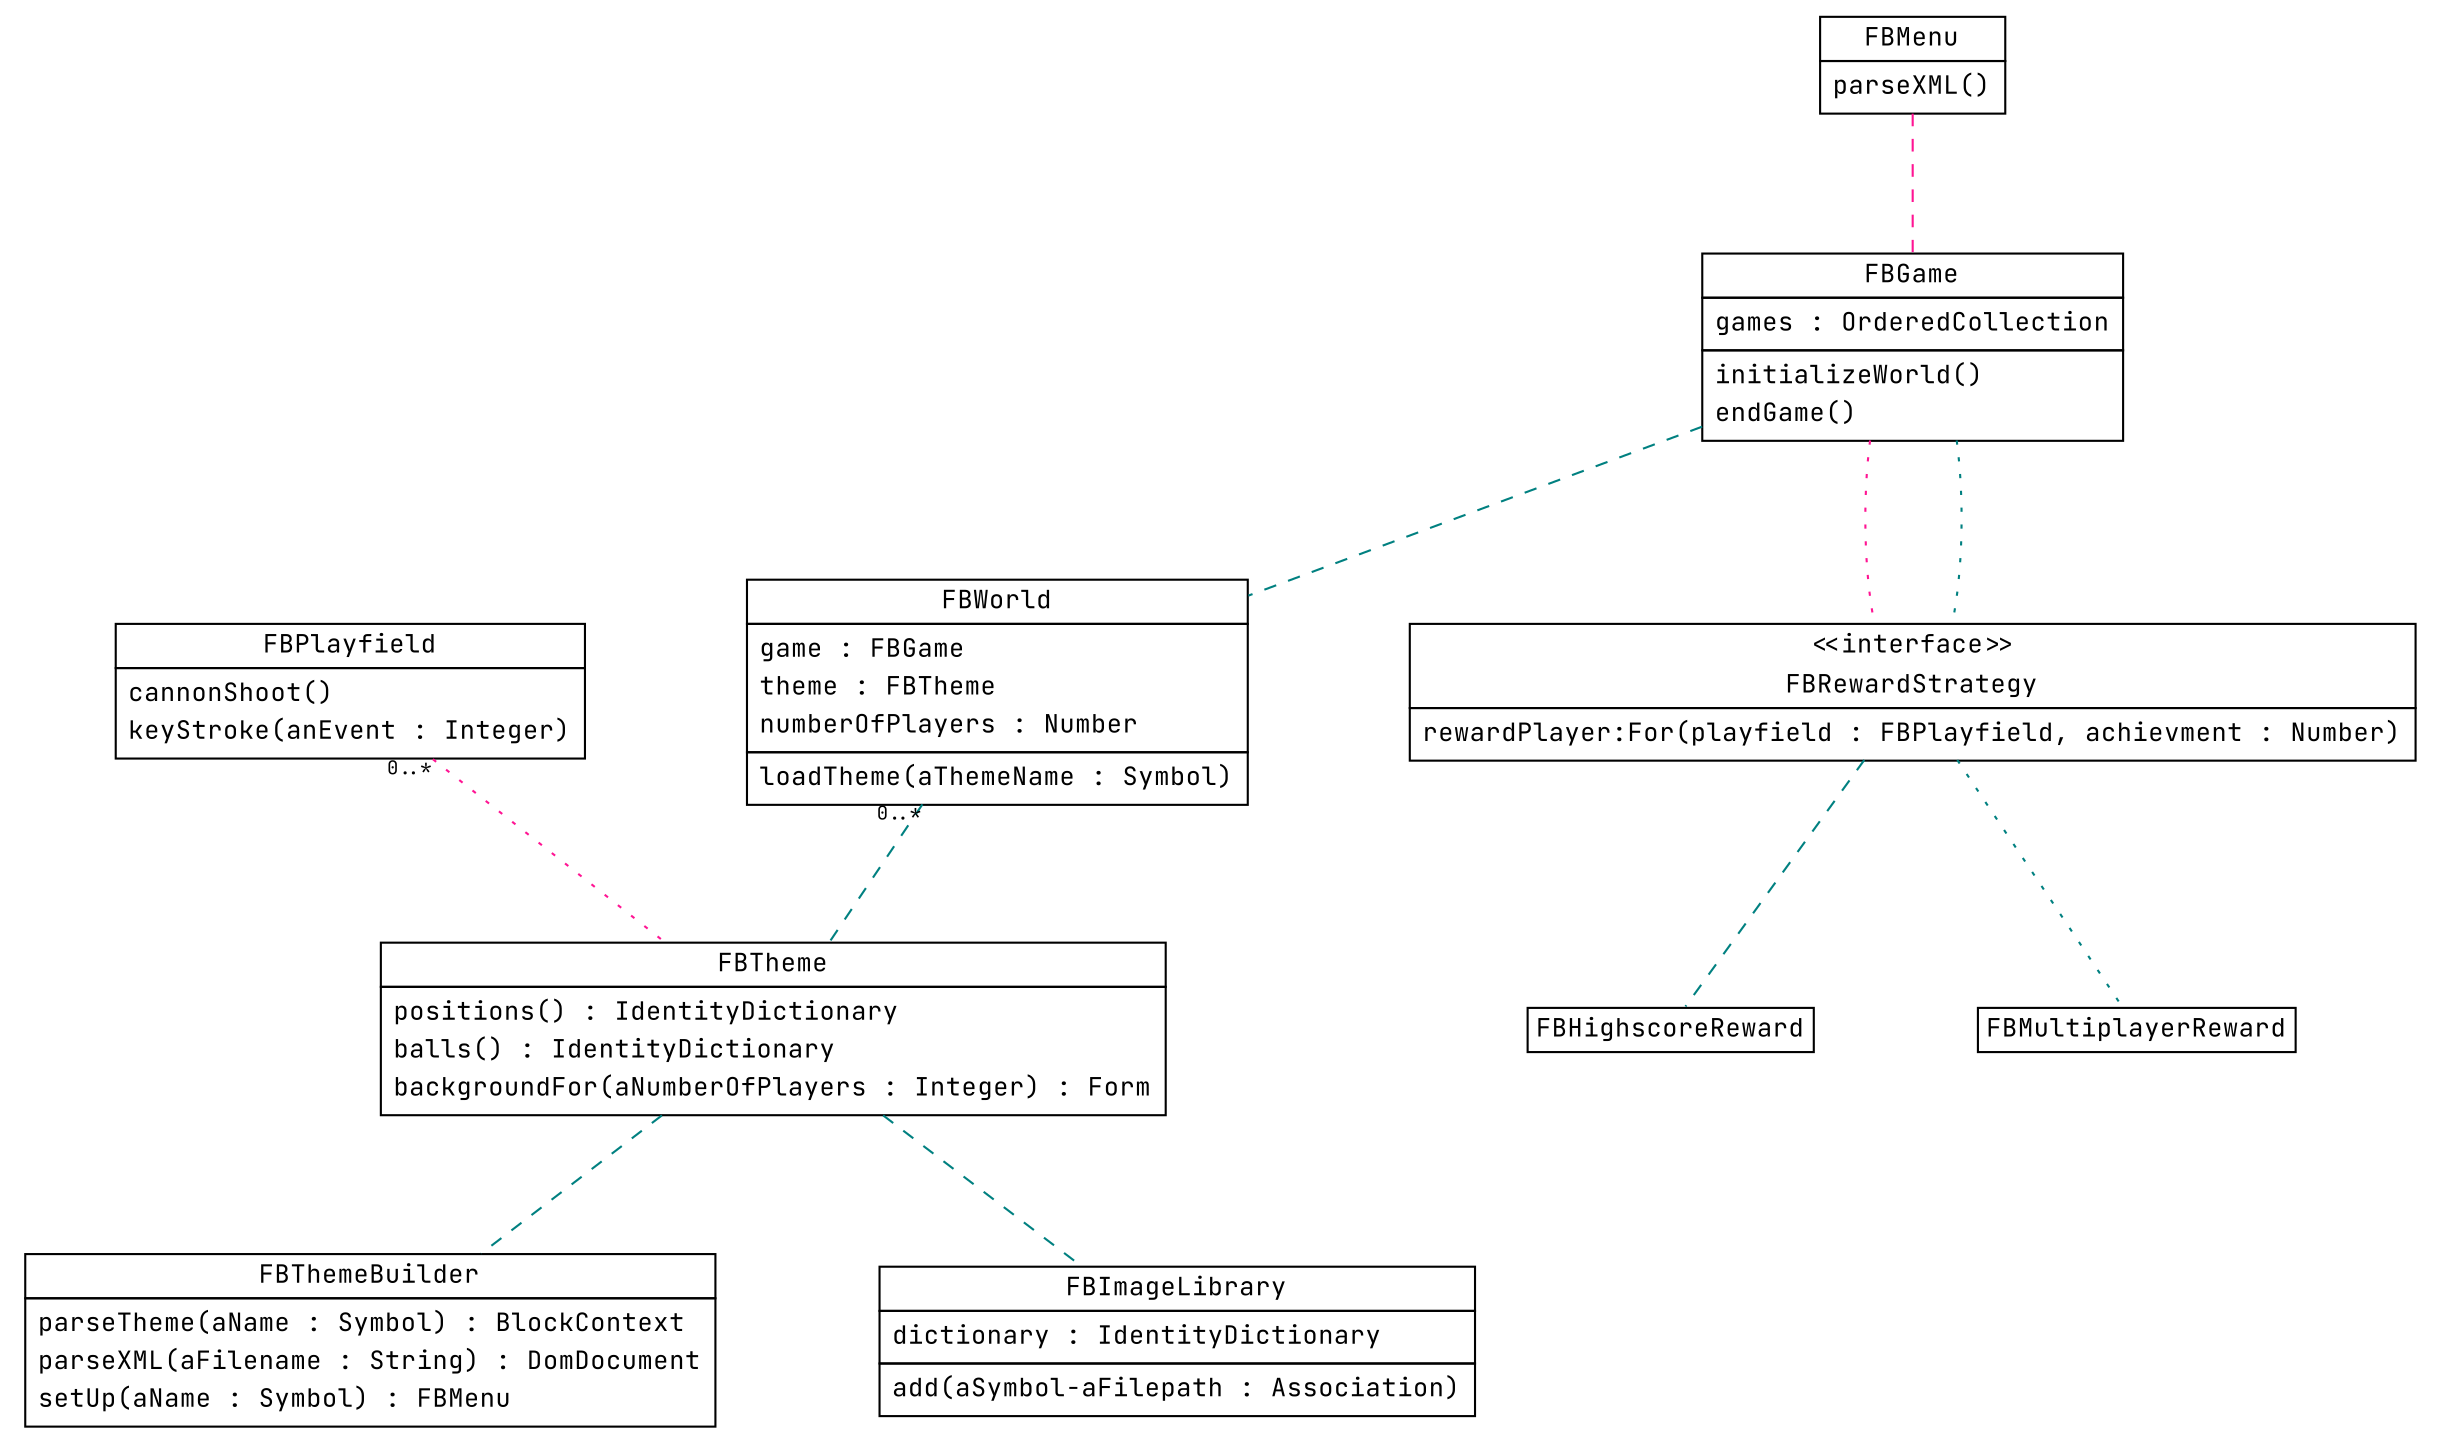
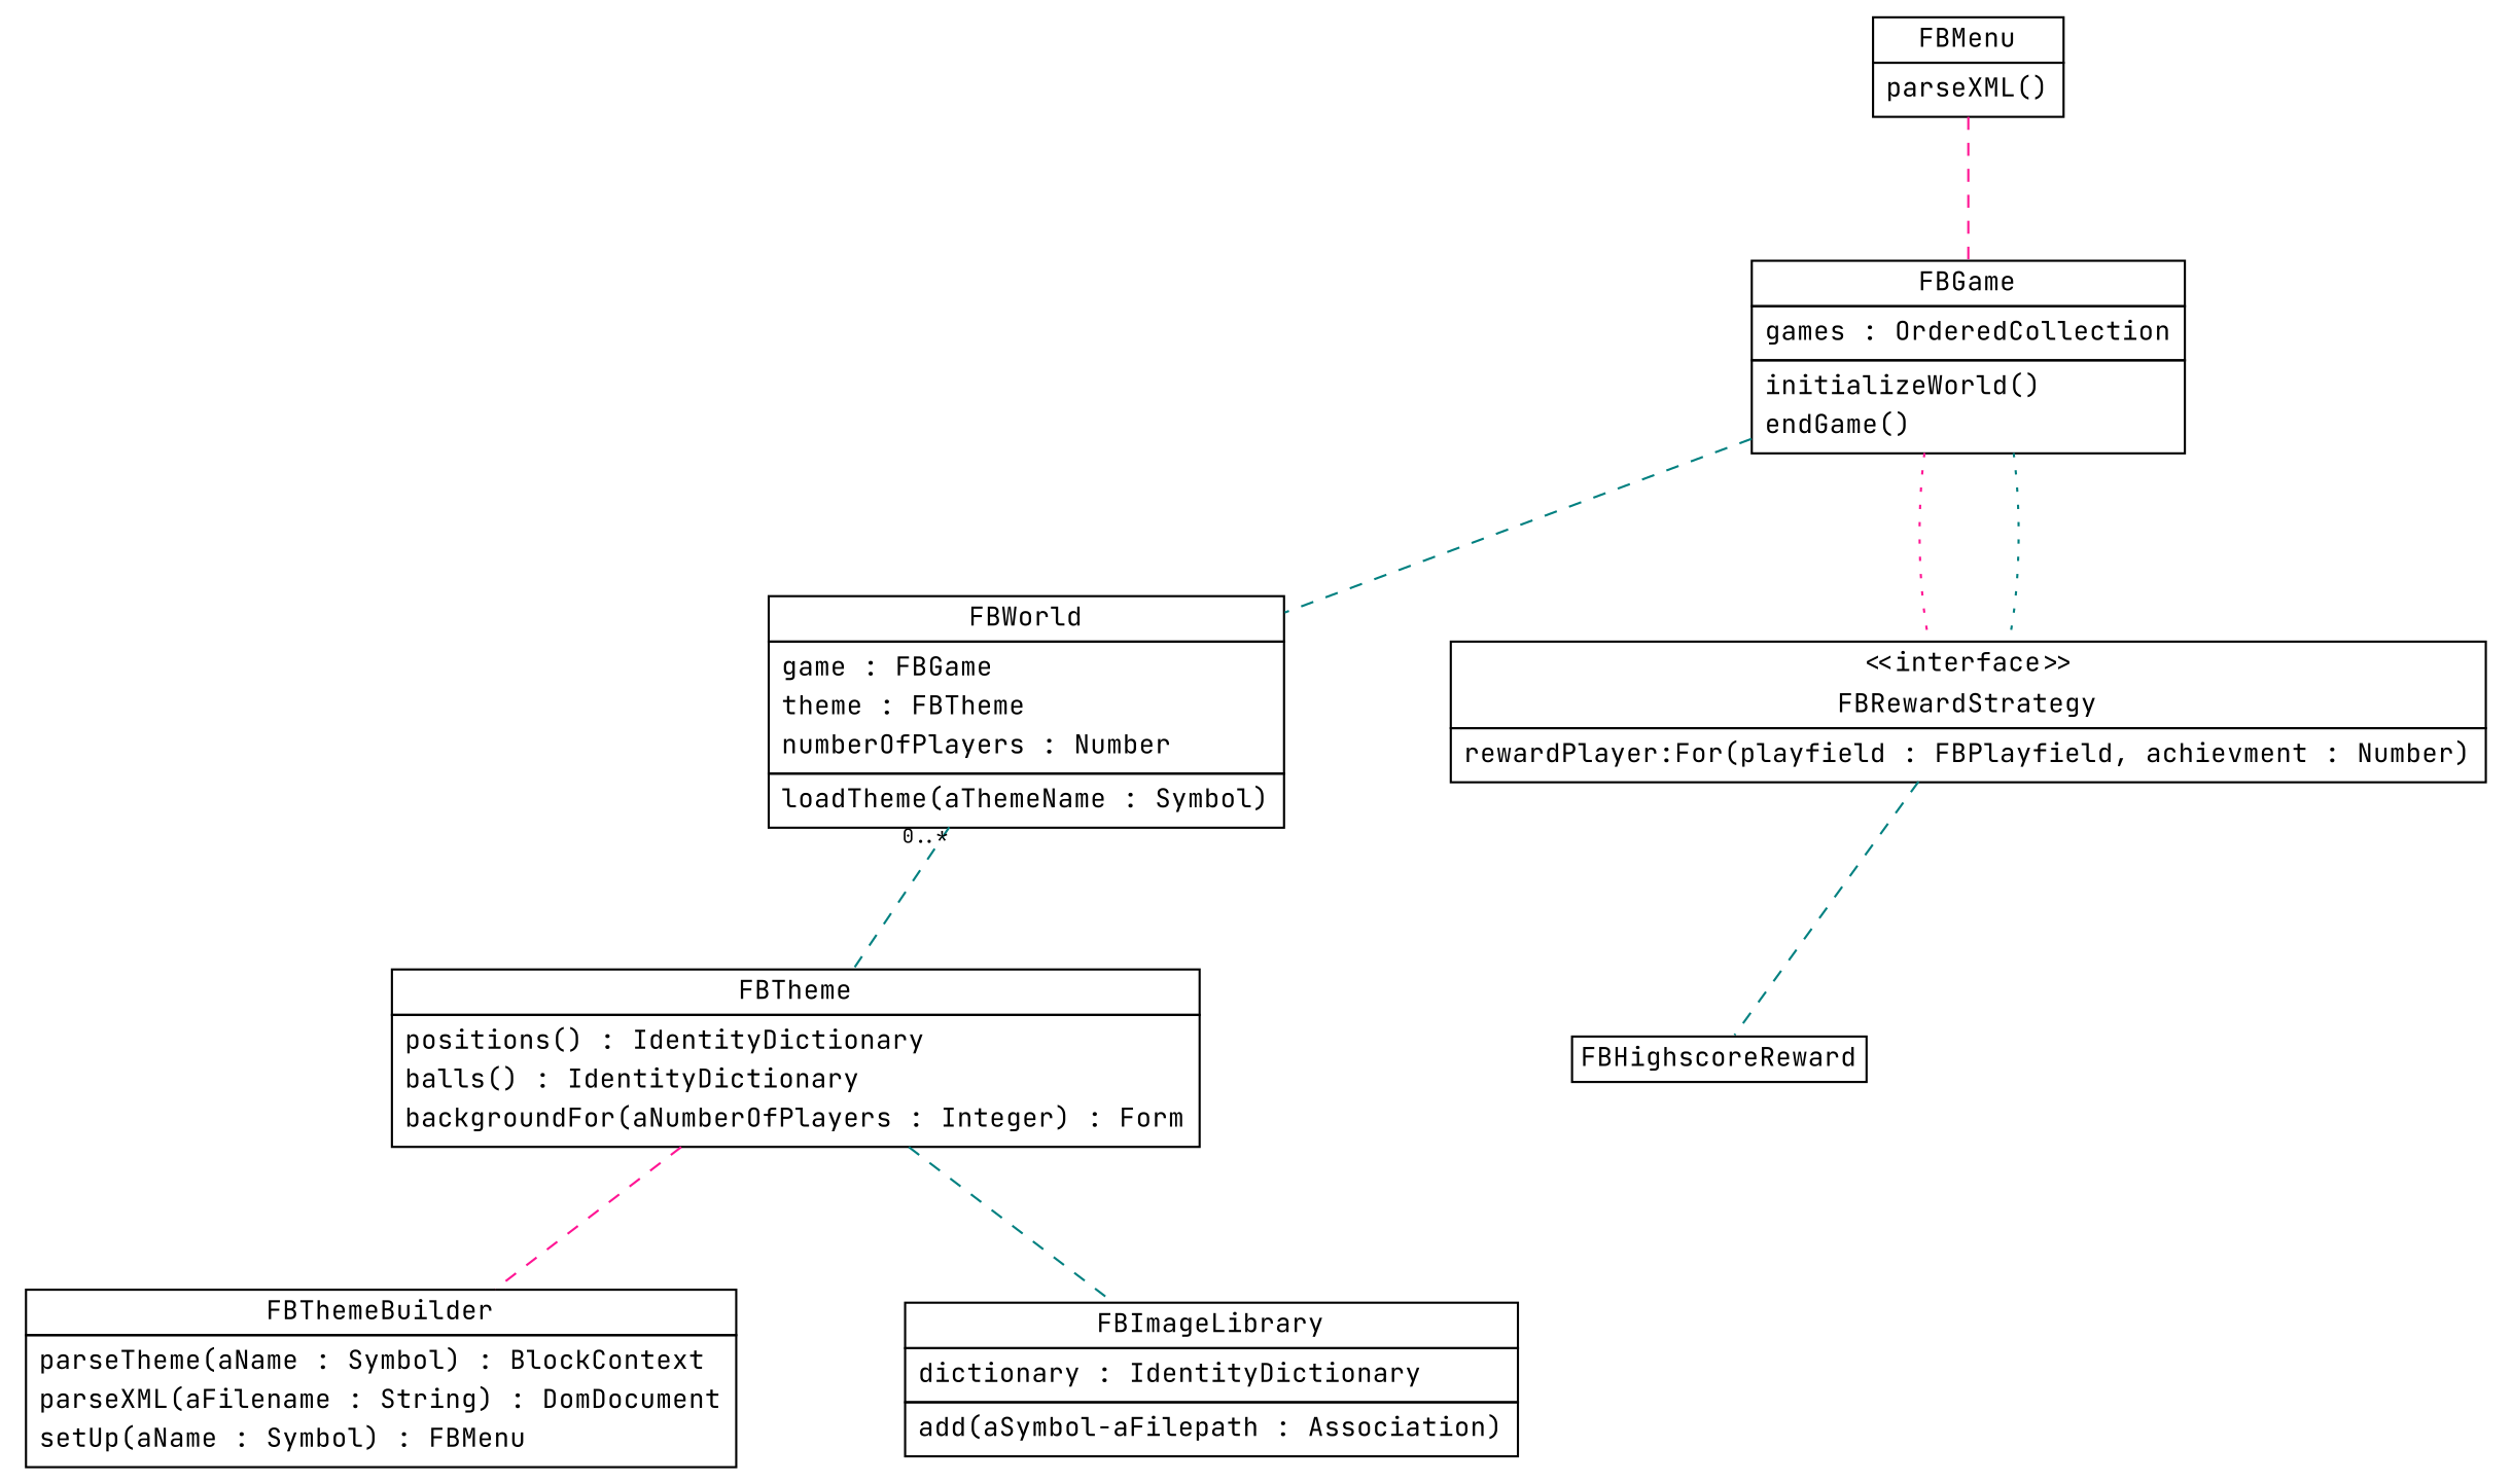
  graph {
    fontname="JetBrains Mono"
    nodesep=0.85
    nojustify=true
    ranksep=0.8
    node [fontname="JetBrains Mono" fontsize=12 shape=plaintext]
    edge [arrowhead=opennone arrowtail=nonenone color=teal constraint=true fontname="JetBrains Mono" fontsize=9 headport=port labeldistance=1.7 style=dashed tailport=port]
    n1 [label=<         <TABLE border="0" cellspacing="0" cellpadding="0" cellborder="0" port="port">         <TR><TD><TABLE border="1" cellborder="0" CELLPADDING="3" CELLSPACING="0" ALIGN="LEFT"><TR><TD>FBGame</TD></TR></TABLE></TD></TR><TR><TD><TABLE border="1" cellborder="0" CELLPADDING="0" CELLSPACING="5" ALIGN="LEFT"><TR><TD align="left">games : OrderedCollection</TD></TR></TABLE></TD></TR><TR><TD><TABLE border="1" cellborder="0" CELLPADDING="0" CELLSPACING="5" ALIGN="LEFT"><TR><TD align="left">initializeWorld()</TD></TR><TR><TD align="left">endGame()</TD></TR></TABLE></TD></TR></TABLE>>]
    n2 [label=<         <TABLE border="0" cellspacing="0" cellpadding="0" cellborder="0" port="port">         <TR><TD><TABLE border="1" cellborder="0" CELLPADDING="3" CELLSPACING="0" ALIGN="LEFT"><TR><TD>FBWorld</TD></TR></TABLE></TD></TR><TR><TD><TABLE border="1" cellborder="0" CELLPADDING="0" CELLSPACING="5" ALIGN="LEFT"><TR><TD align="left">game : FBGame</TD></TR><TR><TD align="left">theme : FBTheme</TD></TR><TR><TD align="left">numberOfPlayers : Number</TD></TR></TABLE></TD></TR><TR><TD><TABLE border="1" cellborder="0" CELLPADDING="0" CELLSPACING="5" ALIGN="LEFT"><TR><TD align="left">loadTheme(aThemeName : Symbol)</TD></TR></TABLE></TD></TR></TABLE>>]
    n3 [label=<         <TABLE border="0" cellspacing="0" cellpadding="0" cellborder="0" port="port">         <TR><TD><TABLE border="1" cellborder="0" CELLPADDING="3" CELLSPACING="0" ALIGN="LEFT"><TR><TD>&lt;&lt;interface&gt;&gt;</TD></TR><TR><TD>FBRewardStrategy</TD></TR></TABLE></TD></TR><TR><TD><TABLE border="1" cellborder="0" CELLPADDING="0" CELLSPACING="5" align="left"><TR><TD align="left">rewardPlayer:For(playfield : FBPlayfield, achievment : Number)</TD></TR></TABLE></TD></TR></TABLE>>]
    n4 [label=<         <TABLE border="0" cellspacing="0" cellpadding="0" cellborder="0" port="port">         <TR><TD><TABLE border="1" cellborder="0" CELLPADDING="3" CELLSPACING="0" ALIGN="LEFT"><TR><TD>FBTheme</TD></TR></TABLE></TD></TR><TR><TD><TABLE border="1" cellborder="0" CELLPADDING="0" CELLSPACING="5" ALIGN="LEFT"><TR><TD align="left">positions() : IdentityDictionary</TD></TR><TR><TD align="left">balls() : IdentityDictionary</TD></TR><TR><TD align="left">backgroundFor(aNumberOfPlayers : Integer) : Form</TD></TR></TABLE></TD></TR></TABLE>>]
    n5 [label=<         <TABLE border="0" cellspacing="0" cellpadding="0" cellborder="0" port="port">         <TR><TD><TABLE border="1" cellborder="0" CELLPADDING="3" CELLSPACING="0" ALIGN="LEFT"><TR><TD>FBHighscoreReward</TD></TR></TABLE></TD></TR></TABLE>>]
-   n6 [label=<         <TABLE border="0" cellspacing="0" cellpadding="0" cellborder="0" port="port">         <TR><TD><TABLE border="1" cellborder="0" CELLPADDING="3" CELLSPACING="0" ALIGN="LEFT"><TR><TD>FBMultiplayerReward</TD></TR></TABLE></TD></TR></TABLE>>]
    n7 [label=<         <TABLE border="0" cellspacing="0" cellpadding="0" cellborder="0" port="port">         <TR><TD><TABLE border="1" cellborder="0" CELLPADDING="3" CELLSPACING="0" ALIGN="LEFT"><TR><TD>FBThemeBuilder</TD></TR></TABLE></TD></TR><TR><TD><TABLE border="1" cellborder="0" CELLPADDING="0" CELLSPACING="5" ALIGN="LEFT"><TR><TD align="left">parseTheme(aName : Symbol) : BlockContext</TD></TR><TR><TD align="left">parseXML(aFilename : String) : DomDocument</TD></TR><TR><TD align="left">setUp(aName : Symbol) : FBMenu</TD></TR></TABLE></TD></TR></TABLE>>]
    n8 [label=<         <TABLE border="0" cellspacing="0" cellpadding="0" cellborder="0" port="port">         <TR><TD><TABLE border="1" cellborder="0" CELLPADDING="3" CELLSPACING="0" ALIGN="LEFT"><TR><TD>FBImageLibrary</TD></TR></TABLE></TD></TR><TR><TD><TABLE border="1" cellborder="0" CELLPADDING="0" CELLSPACING="5" ALIGN="LEFT"><TR><TD align="left">dictionary : IdentityDictionary</TD></TR></TABLE></TD></TR><TR><TD><TABLE border="1" cellborder="0" CELLPADDING="0" CELLSPACING="5" ALIGN="LEFT"><TR><TD align="left">add(aSymbol-aFilepath : Association)</TD></TR></TABLE></TD></TR></TABLE>>]
-   n9 [label=<         <TABLE border="0" cellspacing="0" cellpadding="0" cellborder="0" port="port">         <TR><TD><TABLE border="1" cellborder="0" CELLPADDING="3" CELLSPACING="0" ALIGN="LEFT"><TR><TD>FBPlayfield</TD></TR></TABLE></TD></TR><TR><TD><TABLE border="1" cellborder="0" CELLPADDING="0" CELLSPACING="5" ALIGN="LEFT"><TR><TD align="left">cannonShoot()</TD></TR><TR><TD align="left">keyStroke(anEvent : Integer)</TD></TR></TABLE></TD></TR></TABLE>>]
    n10 [label=<         <TABLE border="0" cellspacing="0" cellpadding="0" cellborder="0" port="port">         <TR><TD><TABLE border="1" cellborder="0" CELLPADDING="3" CELLSPACING="0" ALIGN="LEFT"><TR><TD>FBMenu</TD></TR></TABLE></TD></TR><TR><TD><TABLE border="1" cellborder="0" CELLPADDING="0" CELLSPACING="5" ALIGN="LEFT"><TR><TD align="left">parseXML()</TD></TR></TABLE></TD></TR></TABLE>>]
    n1 -- n2 [arrowtail=diamondnone]
    n1 -- n3 [color=deeppink style=dotted]
    n1 -- n3 [style=dotted]
    n2 -- n4 [taillabel=" 0..*"]
    n3 -- n5 [arrowhead=none arrowtail=empty constraint="" labeldistance=""]
-   n3 -- n6 [arrowhead=none arrowtail=empty style=dotted constraint="" labeldistance=""]
-   n4 -- n7
+   n4 -- n7 [color=deeppink]
    n4 -- n8 [arrowtail=diamondnone]
-   n9 -- n4 [color=deeppink style=dotted taillabel=" 0..*"]
    n10 -- n1 [color=deeppink]
  }
